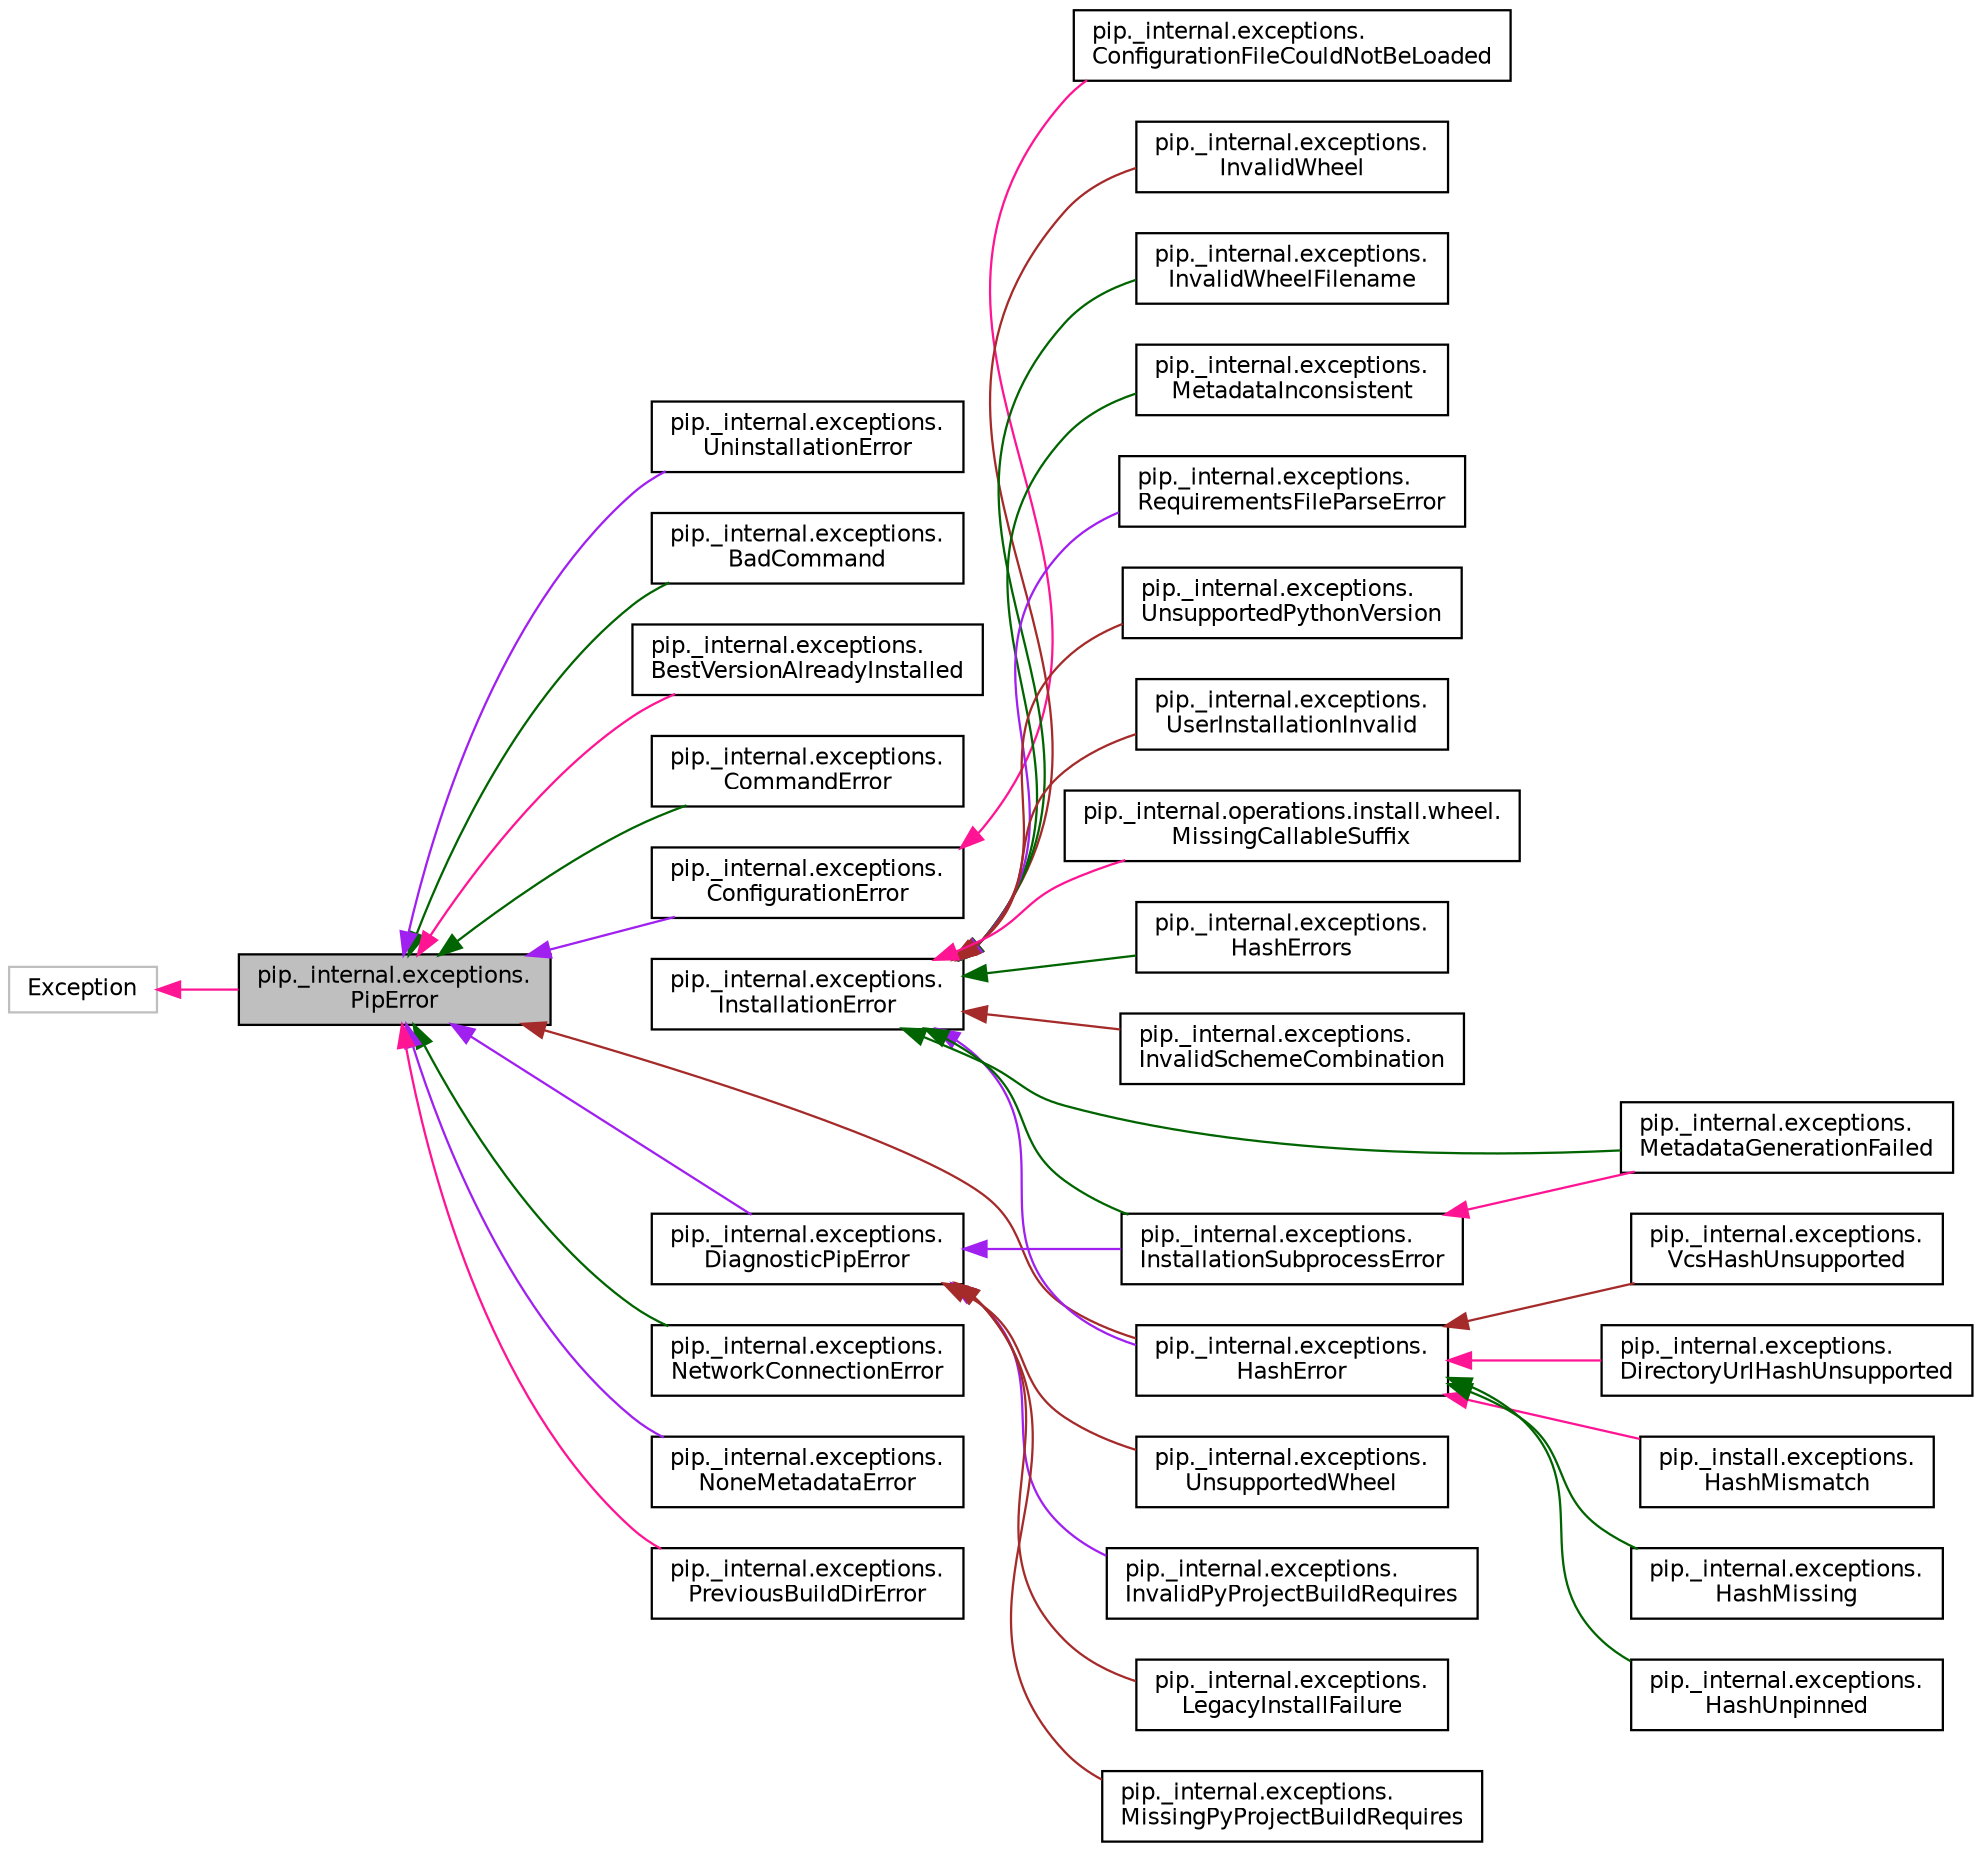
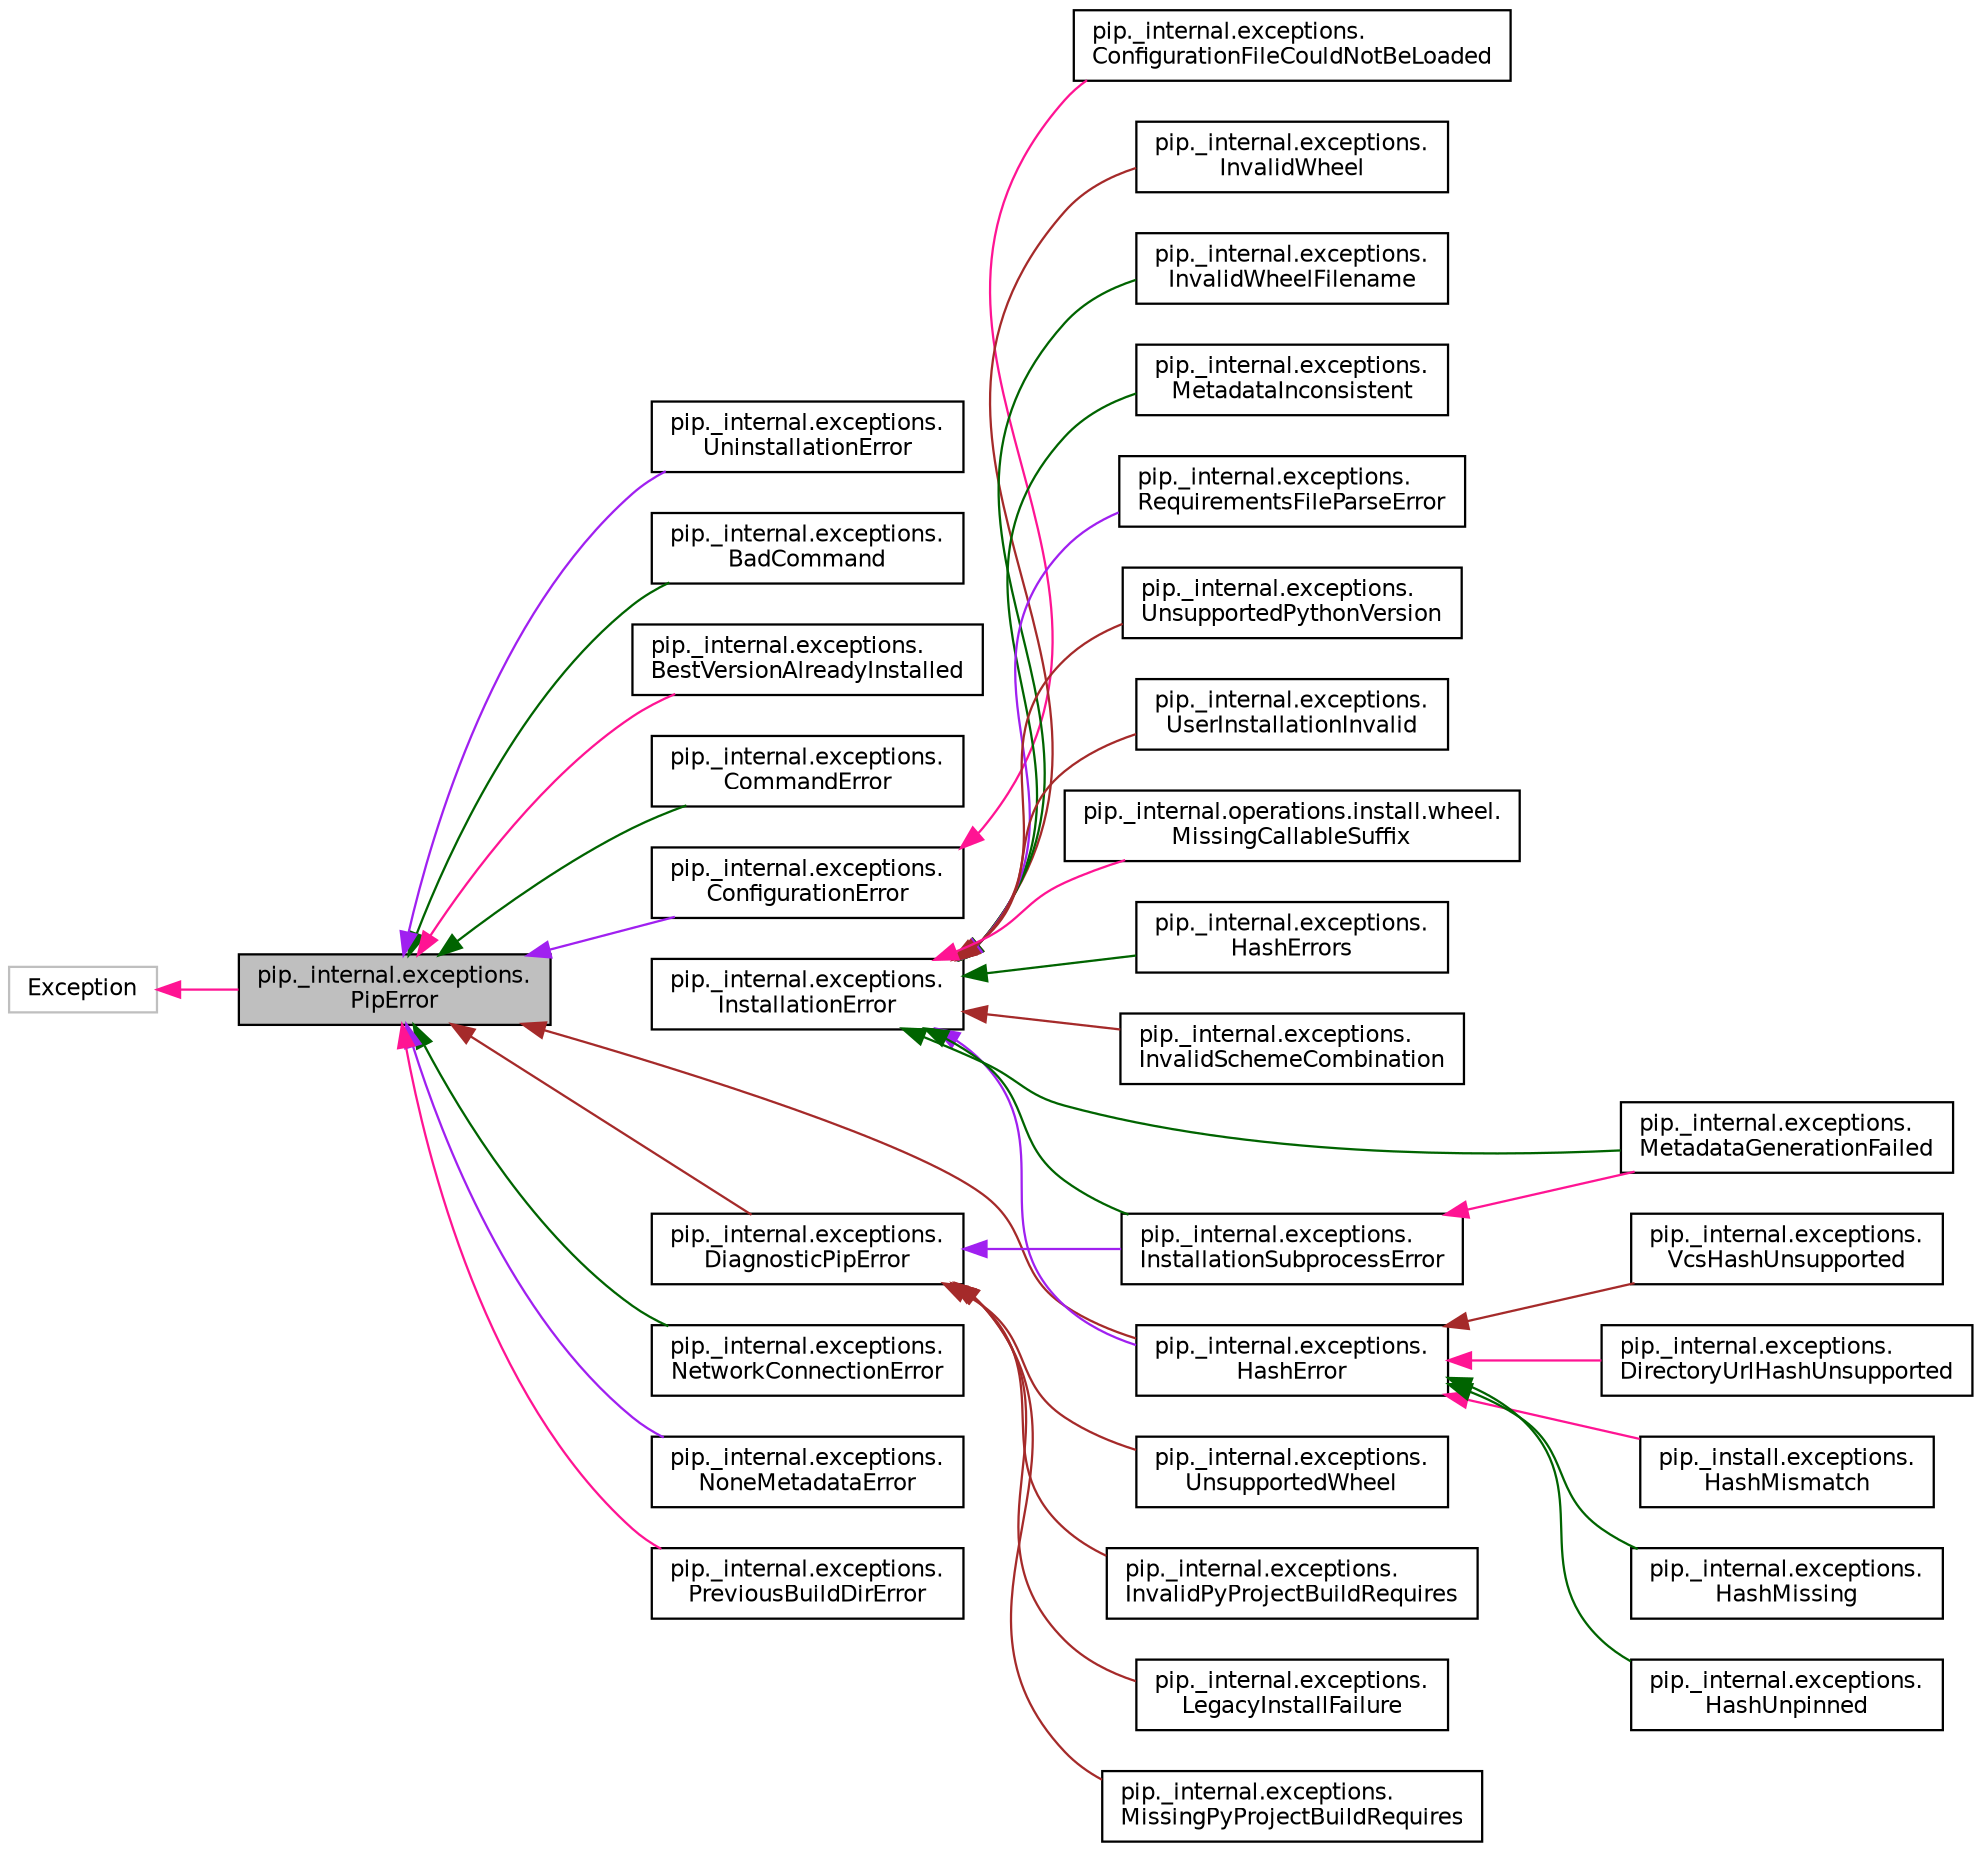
  digraph {
    rankdir=LR
    node [color=black fillcolor=white fontname=Helvetica fontsize=10 shape=record style=filled]
    edge [color=darkgreen dir=back fontname=Helvetica fontsize=10 labelfontname=Helvetica labelfontsize=10 style=solid]
    n1 [fillcolor=grey75 fontcolor=black height=0.2 label="pip._internal.exceptions.\lPipError" width=0.4]
    n2 [height=0.2 label="pip._internal.exceptions.\lBadCommand" width=0.4]
    n3 [height=0.2 label="pip._internal.exceptions.\lBestVersionAlreadyInstalled" width=0.4]
    n4 [height=0.2 label="pip._internal.exceptions.\lCommandError" width=0.4]
    n5 [height=0.2 label="pip._internal.exceptions.\lConfigurationError" width=0.4]
    n6 [height=0.2 label="pip._internal.exceptions.\lDiagnosticPipError" width=0.4]
    n7 [height=0.2 label="pip._internal.exceptions.\lNetworkConnectionError" width=0.4]
    n8 [height=0.2 label="pip._internal.exceptions.\lNoneMetadataError" width=0.4]
    n9 [height=0.2 label="pip._internal.exceptions.\lPreviousBuildDirError" width=0.4]
    n10 [height=0.2 label="pip._internal.exceptions.\lUninstallationError" width=0.4]
    n11 [height=0.2 label="pip._internal.exceptions.\lHashError" width=0.4]
    n12 [height=0.2 label="pip._internal.exceptions.\lConfigurationFileCouldNotBeLoaded" width=0.4]
    n13 [height=0.2 label="pip._internal.exceptions.\lInstallationSubprocessError" width=0.4]
    n14 [height=0.2 label="pip._internal.exceptions.\lInvalidPyProjectBuildRequires" width=0.4]
    n15 [height=0.2 label="pip._internal.exceptions.\lLegacyInstallFailure" width=0.4]
    n16 [height=0.2 label="pip._internal.exceptions.\lMissingPyProjectBuildRequires" width=0.4]
    n17 [height=0.2 label="pip._internal.exceptions.\lUnsupportedWheel" width=0.4]
    n18 [height=0.2 label="pip._internal.exceptions.\lInstallationError" width=0.4]
    n19 [height=0.2 label="pip._internal.exceptions.\lMetadataGenerationFailed" width=0.4]
    n20 [height=0.2 label="pip._internal.exceptions.\lHashErrors" width=0.4]
    n21 [height=0.2 label="pip._internal.exceptions.\lInvalidSchemeCombination" width=0.4]
    n22 [height=0.2 label="pip._internal.exceptions.\lInvalidWheel" width=0.4]
    n23 [height=0.2 label="pip._internal.exceptions.\lInvalidWheelFilename" width=0.4]
    n24 [height=0.2 label="pip._internal.exceptions.\lMetadataInconsistent" width=0.4]
    n25 [height=0.2 label="pip._internal.exceptions.\lRequirementsFileParseError" width=0.4]
    n26 [height=0.2 label="pip._internal.exceptions.\lUnsupportedPythonVersion" width=0.4]
    n27 [height=0.2 label="pip._internal.exceptions.\lUserInstallationInvalid" width=0.4]
    n28 [height=0.2 label="pip._internal.operations.install.wheel.\lMissingCallableSuffix" width=0.4]
    n29 [color=grey75 height=0.2 label=Exception width=0.4]
    n30 [height=0.2 label="pip._internal.exceptions.\lDirectoryUrlHashUnsupported" width=0.4]
    n31 [height=0.2 label="pip._install.exceptions.\lHashMismatch" width=0.4]
    n32 [height=0.2 label="pip._internal.exceptions.\lHashMissing" width=0.4]
    n33 [height=0.2 label="pip._internal.exceptions.\lHashUnpinned" width=0.4]
    n34 [height=0.2 label="pip._internal.exceptions.\lVcsHashUnsupported" width=0.4]
    n1 -> n2
    n1 -> n3 [color=deeppink]
    n1 -> n4
    n1 -> n5 [color=purple]
-   n1 -> n6 [color=purple]
+   n1 -> n6 [color=brown]
    n1 -> n7
    n1 -> n8 [color=purple]
    n1 -> n9 [color=deeppink]
    n1 -> n10 [color=purple]
    n1 -> n11 [color=brown]
    n5 -> n12 [color=deeppink]
    n6 -> n13 [color=purple]
-   n6 -> n14 [color=purple]
+   n6 -> n14 [color=brown]
    n6 -> n15 [color=brown]
    n6 -> n16 [color=brown]
    n6 -> n17 [color=brown]
    n11 -> n30 [color=deeppink]
    n11 -> n31 [color=deeppink]
    n11 -> n32
    n11 -> n33
    n11 -> n34 [color=brown]
    n13 -> n19 [color=deeppink]
    n18 -> n11 [color=purple]
    n18 -> n13
    n18 -> n19
    n18 -> n20
    n18 -> n21 [color=brown]
    n18 -> n22 [color=brown]
    n18 -> n23
    n18 -> n24
    n18 -> n25 [color=purple]
    n18 -> n26 [color=brown]
    n18 -> n27 [color=brown]
    n18 -> n28 [color=deeppink]
    n29 -> n1 [color=deeppink]
  }
